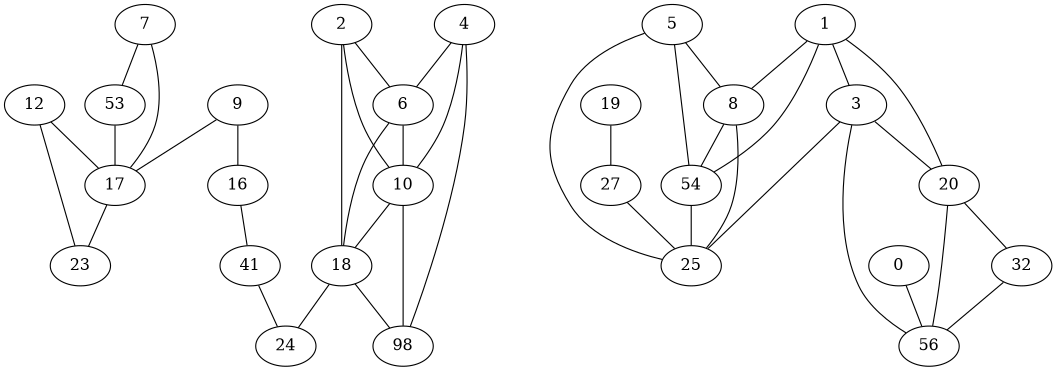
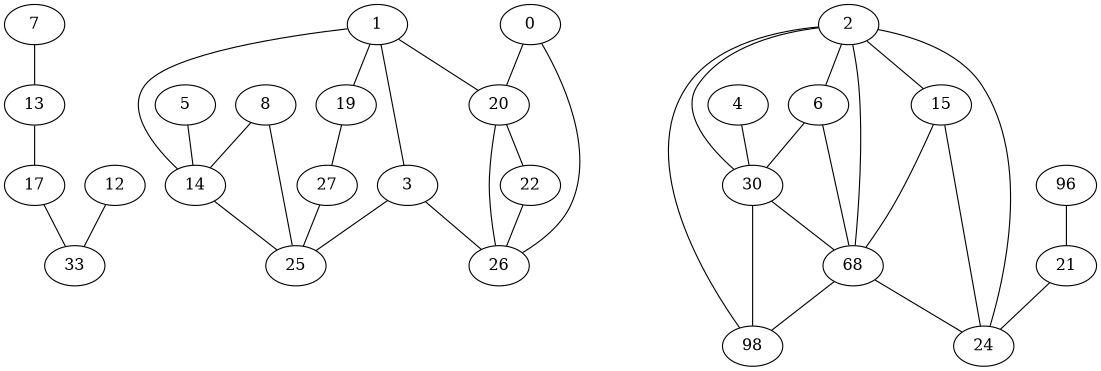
  graph {
    7
-   13 [label=53]
+   13
    17
-   23
-   14 [label=54]
+   23 [label=33]
+   14
    25
+   15
    24
-   18
+   18 [label=68]
    n10 [label=98]
    8
    6
-   10
+   10 [label=30]
    2
    19
    27
    4
    1
    3
    20
-   26 [label=56]
-   22 [label=32]
-   9
-   16
-   21 [label=41]
+   26
+   22
+   16 [label=96]
+   21
    0
    12
    5
    7 -- 13
-   7 -- 17
    13 -- 17
    17 -- 23
    14 -- 25
+   15 -- 24
+   15 -- 18
    18 -- 24
    18 -- n10
    8 -- 14
    8 -- 25
    6 -- 18
    6 -- 10
    10 -- 18
    10 -- n10
+   2 -- 15
+   2 -- 24
    2 -- 18
-   4 -- n10
+   2 -- n10
    2 -- 6
    2 -- 10
    19 -- 27
    27 -- 25
-   4 -- 6
    4 -- 10
    1 -- 14
-   1 -- 8
+   1 -- 19
    1 -- 3
    1 -- 20
    3 -- 25
-   3 -- 20
+   0 -- 20
    3 -- 26
    20 -- 26
    20 -- 22
    22 -- 26
-   9 -- 17
-   9 -- 16
    16 -- 21
    21 -- 24
    0 -- 26
-   12 -- 17
    12 -- 23
    5 -- 14
-   5 -- 25
-   5 -- 8
  }
